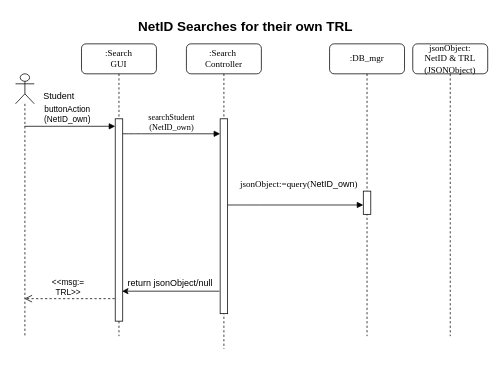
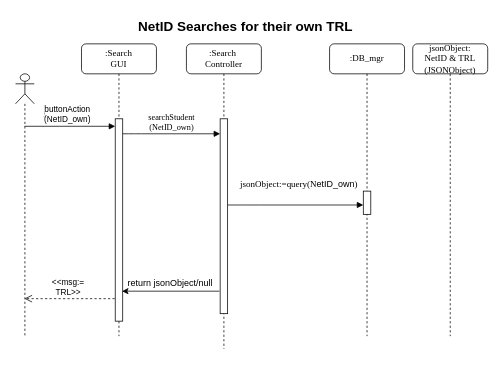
  <mxCell id="0" />
  <mxCell id="1" parent="0" />
  <mxCell id="2" value=":Search&amp;nbsp;&lt;br&gt;Controller" style="shape=umlLifeline;perimeter=lifelinePerimeter;whiteSpace=wrap;html=1;container=1;collapsible=0;recursiveResize=0;outlineConnect=0;rounded=1;shadow=0;comic=0;labelBackgroundColor=none;strokeWidth=1;fontFamily=Verdana;fontSize=12;align=center;" parent="1" vertex="1"><mxGeometry x="248" y="58" width="100" height="407" as="geometry" /></mxCell>
  <mxCell id="3" value="" style="html=1;points=[];perimeter=orthogonalPerimeter;rounded=0;shadow=0;comic=0;labelBackgroundColor=none;strokeWidth=1;fontFamily=Verdana;fontSize=12;align=center;" parent="2" vertex="1"><mxGeometry x="45" y="100" width="10" height="260" as="geometry" /></mxCell>
  <mxCell id="4" value=":DB_mgr" style="shape=umlLifeline;perimeter=lifelinePerimeter;whiteSpace=wrap;html=1;container=1;collapsible=0;recursiveResize=0;outlineConnect=0;rounded=1;shadow=0;comic=0;labelBackgroundColor=none;strokeWidth=1;fontFamily=Verdana;fontSize=12;align=center;" parent="1" vertex="1"><mxGeometry x="439" y="58" width="100" height="390" as="geometry" /></mxCell>
  <mxCell id="5" value="" style="html=1;points=[];perimeter=orthogonalPerimeter;rounded=0;shadow=0;comic=0;labelBackgroundColor=none;strokeWidth=1;fontFamily=Verdana;fontSize=12;align=center;" parent="4" vertex="1"><mxGeometry x="45" y="196.5" width="10" height="31" as="geometry" /></mxCell>
  <mxCell id="6" value=":Search&lt;br&gt;GUI" style="shape=umlLifeline;perimeter=lifelinePerimeter;whiteSpace=wrap;html=1;container=1;collapsible=0;recursiveResize=0;outlineConnect=0;rounded=1;shadow=0;comic=0;labelBackgroundColor=none;strokeWidth=1;fontFamily=Verdana;fontSize=12;align=center;" parent="1" vertex="1"><mxGeometry x="108" y="58" width="100" height="390" as="geometry" /></mxCell>
  <mxCell id="7" value="" style="html=1;points=[];perimeter=orthogonalPerimeter;rounded=0;shadow=0;comic=0;labelBackgroundColor=none;strokeWidth=1;fontFamily=Verdana;fontSize=12;align=center;" parent="6" vertex="1"><mxGeometry x="45" y="100" width="10" height="270" as="geometry" /></mxCell>
  <mxCell id="8" value="searchStudent&lt;br&gt;(NetID_own)" style="html=1;verticalAlign=bottom;endArrow=block;labelBackgroundColor=none;fontFamily=Verdana;fontSize=11;edgeStyle=elbowEdgeStyle;elbow=vertical;" parent="1" source="7" target="3" edge="1"><mxGeometry relative="1" as="geometry"><mxPoint x="178" y="168.06" as="sourcePoint" /><mxPoint x="268" y="168.06" as="targetPoint" /><Array as="points"><mxPoint x="178" y="178" /></Array></mxGeometry></mxCell>
  <mxCell id="9" value="jsonObject:=query(N&lt;font face=&quot;helvetica&quot;&gt;&lt;span style=&quot;background-color: rgb(255 , 255 , 255)&quot;&gt;etID_own&lt;/span&gt;&lt;/font&gt;)" style="html=1;verticalAlign=bottom;endArrow=block;labelBackgroundColor=none;fontFamily=Verdana;fontSize=12;edgeStyle=elbowEdgeStyle;elbow=vertical;" parent="1" source="3" target="5" edge="1"><mxGeometry x="0.05" y="19" relative="1" as="geometry"><mxPoint x="304" y="228" as="sourcePoint" /><mxPoint x="450" y="198" as="targetPoint" /><mxPoint as="offset" /><Array as="points"><mxPoint x="336" y="273" /><mxPoint x="443" y="182" /><mxPoint x="410" y="208" /><mxPoint x="310" y="228" /></Array></mxGeometry></mxCell>
  <mxCell id="10" value="" style="shape=umlLifeline;participant=umlActor;perimeter=lifelinePerimeter;whiteSpace=wrap;html=1;container=1;collapsible=0;recursiveResize=0;verticalAlign=top;spacingTop=36;outlineConnect=0;" parent="1" vertex="1"><mxGeometry x="20" y="98" width="25" height="350" as="geometry" /></mxCell>
- <mxCell id="11" value="Student" style="text;html=1;strokeColor=none;fillColor=none;align=center;verticalAlign=middle;whiteSpace=wrap;rounded=0;" parent="1" vertex="1"><mxGeometry x="63" y="108" width="30" height="40" as="geometry" /></mxCell>
+ <mxCell id="11" value="Student" style="text;html=1;strokeColor=none;fillColor=none;align=center;verticalAlign=middle;whiteSpace=wrap;rounded=0;" parent="1" vertex="1"><mxGeometry x="63" y="133" width="30" height="40" as="geometry" /></mxCell>
  <mxCell id="12" value="buttonAction&lt;br&gt;(NetID_own)" style="html=1;verticalAlign=bottom;endArrow=block;" parent="1" source="10" target="7" edge="1"><mxGeometry x="-0.061" width="80" relative="1" as="geometry"><mxPoint x="35.722" y="158.88" as="sourcePoint" /><mxPoint x="133" y="159" as="targetPoint" /><mxPoint as="offset" /><Array as="points"><mxPoint x="148" y="168" /></Array></mxGeometry></mxCell>
  <mxCell id="13" value="&amp;lt;&amp;lt;msg:= &lt;br&gt;TRL&amp;gt;&amp;gt;" style="html=1;verticalAlign=bottom;endArrow=open;dashed=1;endSize=8;exitX=-0.067;exitY=0.955;exitDx=0;exitDy=0;exitPerimeter=0;" parent="1" edge="1"><mxGeometry x="0.036" relative="1" as="geometry"><mxPoint x="152.33" y="398" as="sourcePoint" /><mxPoint x="32" y="398" as="targetPoint" /><mxPoint as="offset" /></mxGeometry></mxCell>
  <mxCell id="14" value="NetID Searches for their own TRL" style="text;align=center;fontStyle=1;verticalAlign=middle;spacingLeft=3;spacingRight=3;strokeColor=none;rotatable=0;points=[[0,0.5],[1,0.5]];portConstraint=eastwest;fontSize=18;" parent="1" vertex="1"><mxGeometry x="47" y="20" width="560" height="26" as="geometry" /></mxCell>
  <mxCell id="15" value="return jsonObject/null" style="text;html=1;align=center;verticalAlign=middle;resizable=0;points=[];autosize=1;" parent="1" vertex="1"><mxGeometry x="164" y="369" width="123" height="18" as="geometry" /></mxCell>
  <mxCell id="16" value="" style="endArrow=classic;html=1;" parent="1" edge="1"><mxGeometry width="50" height="50" relative="1" as="geometry"><mxPoint x="292" y="388" as="sourcePoint" /><mxPoint x="162.1" y="388" as="targetPoint" /></mxGeometry></mxCell>
  <mxCell id="17" value="&lt;span&gt;jsonObject&lt;/span&gt;:&lt;br&gt;NetID &amp;amp; TRL (JSONObject)" style="shape=umlLifeline;perimeter=lifelinePerimeter;whiteSpace=wrap;html=1;container=1;collapsible=0;recursiveResize=0;outlineConnect=0;rounded=1;shadow=0;comic=0;labelBackgroundColor=none;strokeWidth=1;fontFamily=Verdana;fontSize=12;align=center;" vertex="1" parent="1"><mxGeometry x="550" y="58" width="100" height="390" as="geometry" /></mxCell>
